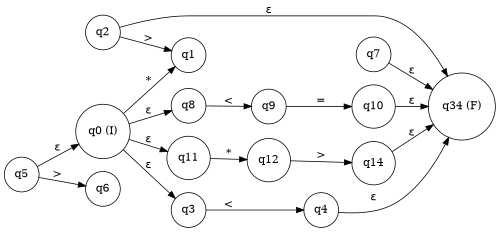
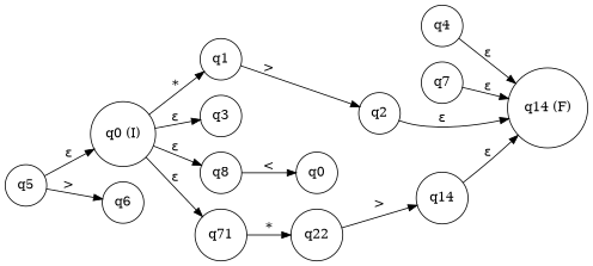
  digraph {
    rankdir=LR
    node [shape=circle]
    n1 [label="q0 (I)"]
    n2 [label=q1]
    n3 [label=q3]
    n4 [label=q8]
-   n5 [label=q11]
+   n5 [label=q71]
    n6 [label=q2]
    n7 [label=q4]
    n8 [label=q5]
    n9 [label=q6]
-   n10 [label=q9]
-   n11 [label=q12]
-   n12 [label="q34 (F)"]
+   n10 [label=q0]
+   n11 [label=q22]
+   n12 [label="q14 (F)"]
    n13 [label=q7]
-   n14 [label=q10]
    n15 [label=q14]
    n1 -> n2 [label="*"]
    n1 -> n3 [label="ε"]
    n1 -> n4 [label="ε"]
    n1 -> n5 [label="ε"]
-   n6 -> n2 [label=">"]
-   n3 -> n7 [label="<"]
+   n2 -> n6 [label=">"]
    n4 -> n10 [label="<"]
    n5 -> n11 [label="*"]
    n6 -> n12 [label="ε"]
    n7 -> n12 [label="ε"]
    n8 -> n1 [label="ε"]
    n8 -> n9 [label=">"]
-   n10 -> n14 [label="="]
    n11 -> n15 [label=">"]
    n13 -> n12 [label="ε"]
-   n14 -> n12 [label="ε"]
    n15 -> n12 [label="ε"]
  }
